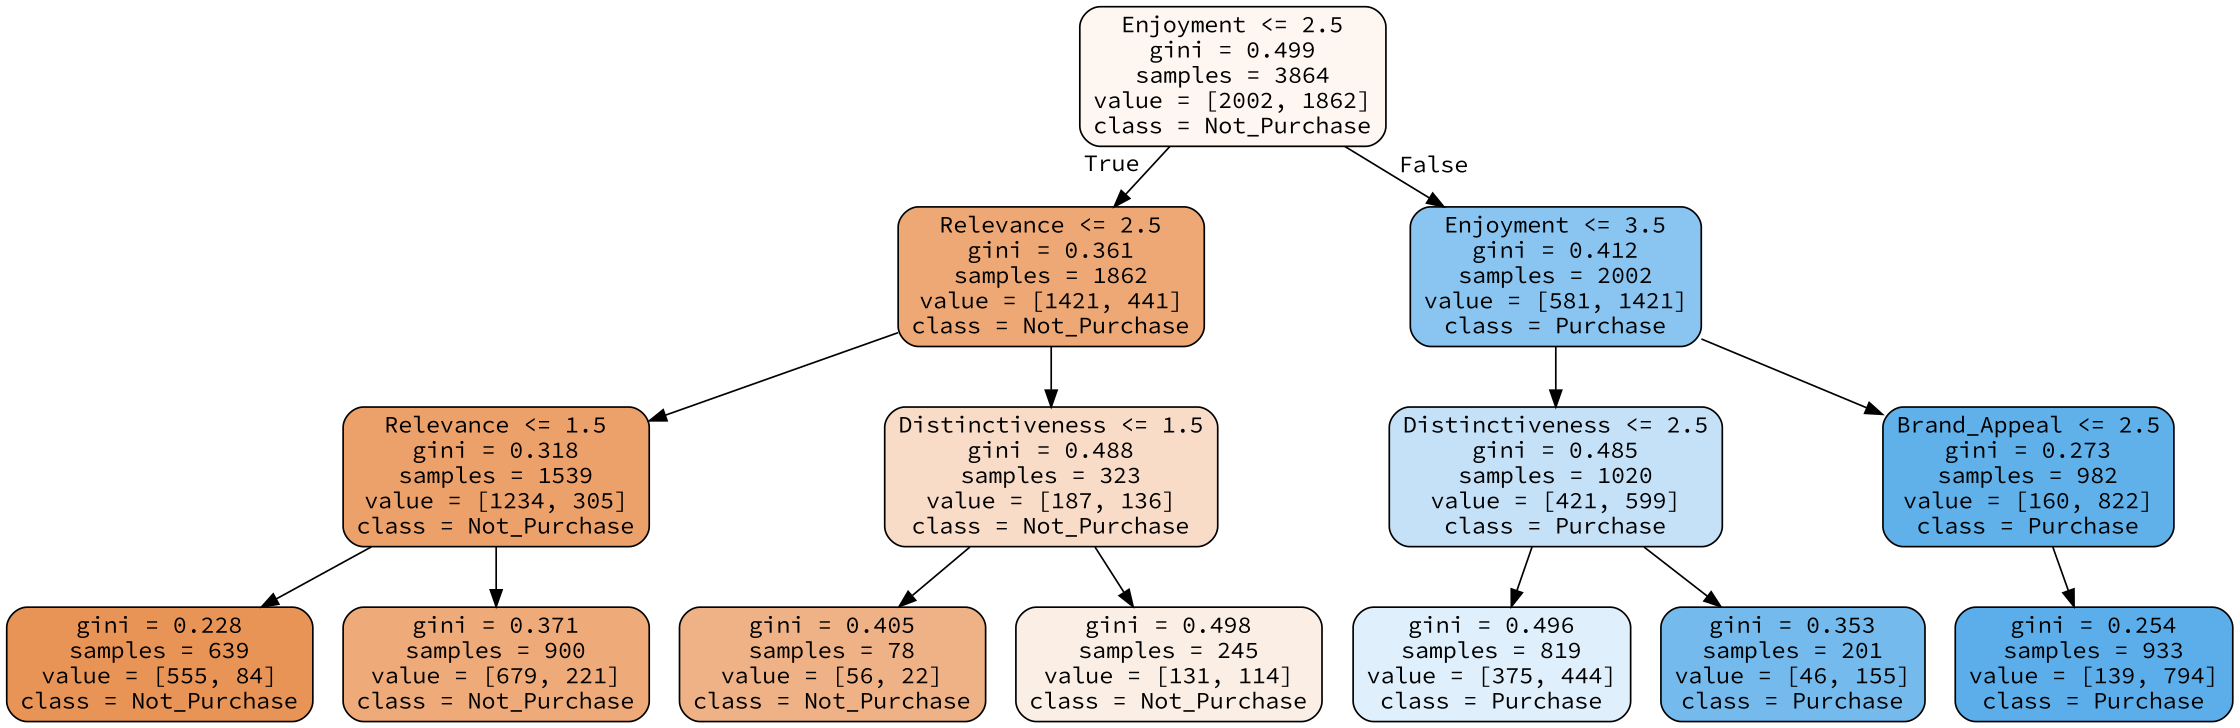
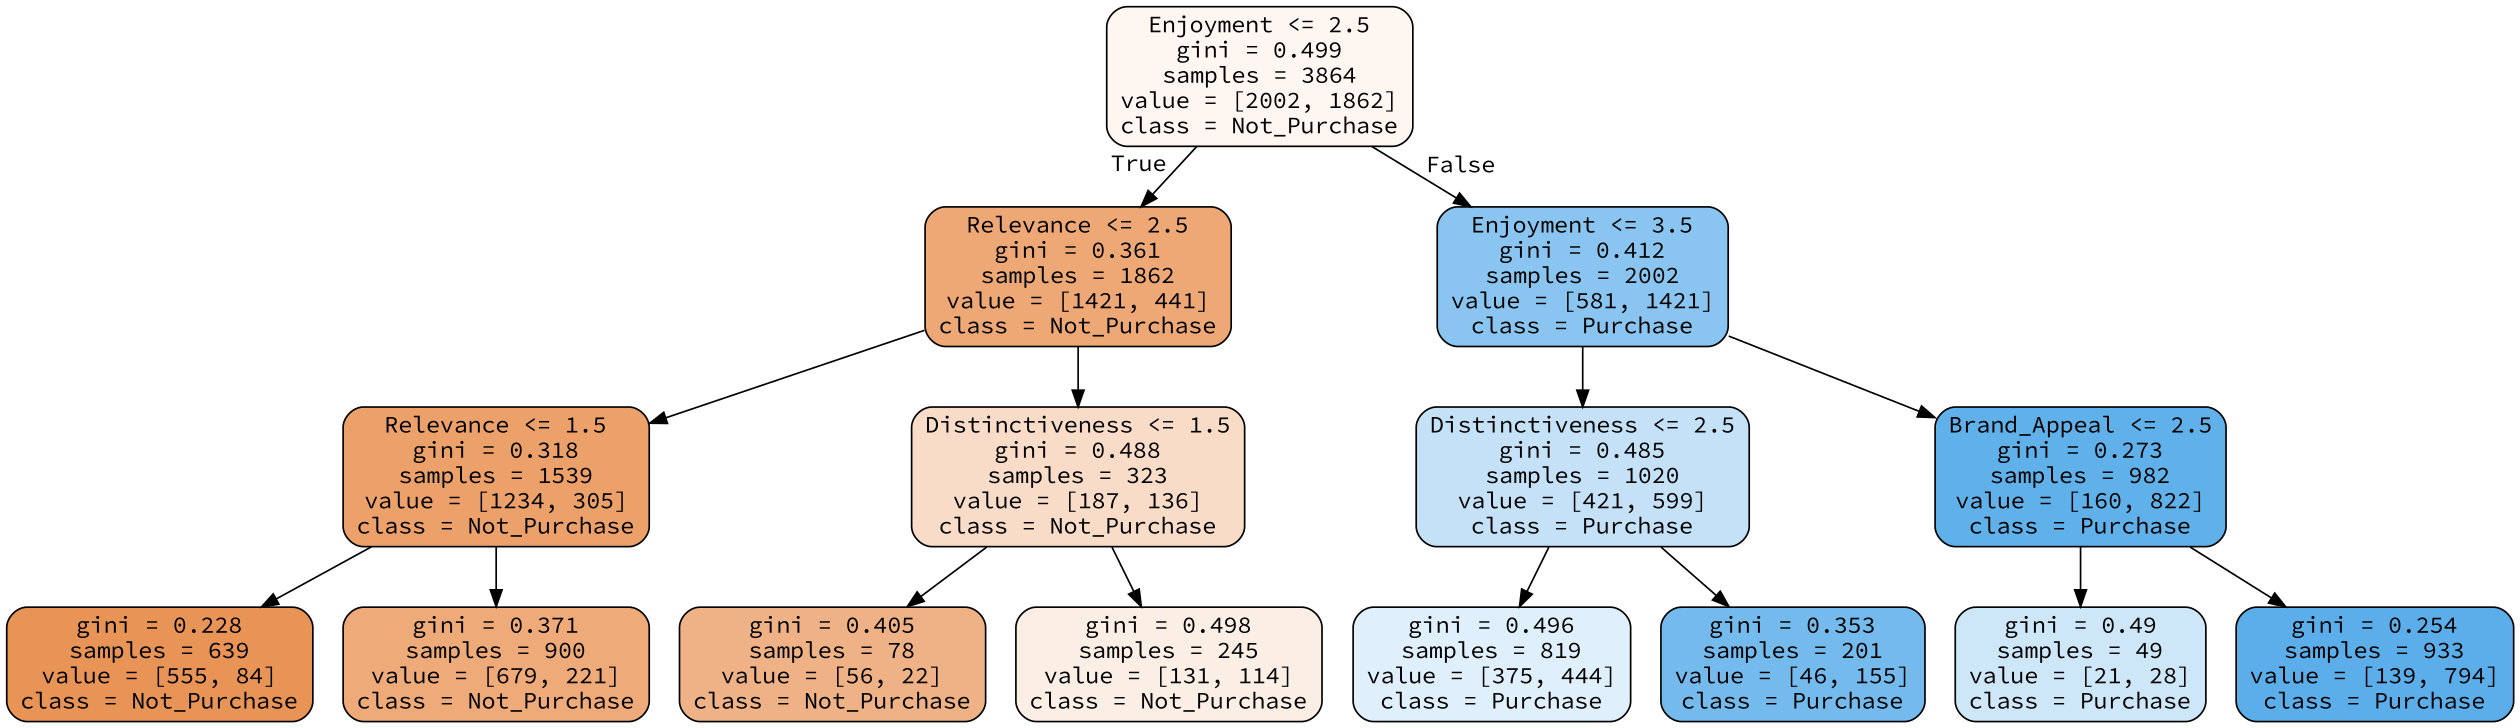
  digraph {
    fontname="Source Code Pro"
    node [color=black fontname="Source Code Pro" shape=box style="filled, rounded"]
    edge [fontname="Source Code Pro"]
    n1 [fillcolor="#e5813912" label="Enjoyment <= 2.5\ngini = 0.499\nsamples = 3864\nvalue = [2002, 1862]\nclass = Not_Purchase"]
    n2 [fillcolor="#e58139b0" label="Relevance <= 2.5\ngini = 0.361\nsamples = 1862\nvalue = [1421, 441]\nclass = Not_Purchase"]
    n3 [fillcolor="#399de597" label="Enjoyment <= 3.5\ngini = 0.412\nsamples = 2002\nvalue = [581, 1421]\nclass = Purchase"]
    n4 [fillcolor="#e58139c0" label="Relevance <= 1.5\ngini = 0.318\nsamples = 1539\nvalue = [1234, 305]\nclass = Not_Purchase"]
    n5 [fillcolor="#e5813946" label="Distinctiveness <= 1.5\ngini = 0.488\nsamples = 323\nvalue = [187, 136]\nclass = Not_Purchase"]
    n6 [fillcolor="#e58139d8" label="gini = 0.228\nsamples = 639\nvalue = [555, 84]\nclass = Not_Purchase"]
    n7 [fillcolor="#e58139ac" label="gini = 0.371\nsamples = 900\nvalue = [679, 221]\nclass = Not_Purchase"]
    n8 [fillcolor="#e581399b" label="gini = 0.405\nsamples = 78\nvalue = [56, 22]\nclass = Not_Purchase"]
    n9 [fillcolor="#e5813921" label="gini = 0.498\nsamples = 245\nvalue = [131, 114]\nclass = Not_Purchase"]
    n10 [fillcolor="#399de54c" label="Distinctiveness <= 2.5\ngini = 0.485\nsamples = 1020\nvalue = [421, 599]\nclass = Purchase"]
    n11 [fillcolor="#399de5cd" label="Brand_Appeal <= 2.5\ngini = 0.273\nsamples = 982\nvalue = [160, 822]\nclass = Purchase"]
    n12 [fillcolor="#399de528" label="gini = 0.496\nsamples = 819\nvalue = [375, 444]\nclass = Purchase"]
    n13 [fillcolor="#399de5b3" label="gini = 0.353\nsamples = 201\nvalue = [46, 155]\nclass = Purchase"]
+   n14 [fillcolor="#399de540" label="gini = 0.49\nsamples = 49\nvalue = [21, 28]\nclass = Purchase"]
    n15 [fillcolor="#399de5d2" label="gini = 0.254\nsamples = 933\nvalue = [139, 794]\nclass = Purchase"]
    n1 -> n2 [headlabel=True labelangle=45 labeldistance=2.5]
    n1 -> n3 [headlabel=False labelangle=-45 labeldistance=2.5]
    n2 -> n4
    n2 -> n5
    n3 -> n10
    n3 -> n11
    n4 -> n6
    n4 -> n7
    n5 -> n8
    n5 -> n9
    n10 -> n12
    n10 -> n13
+   n11 -> n14
    n11 -> n15
  }
